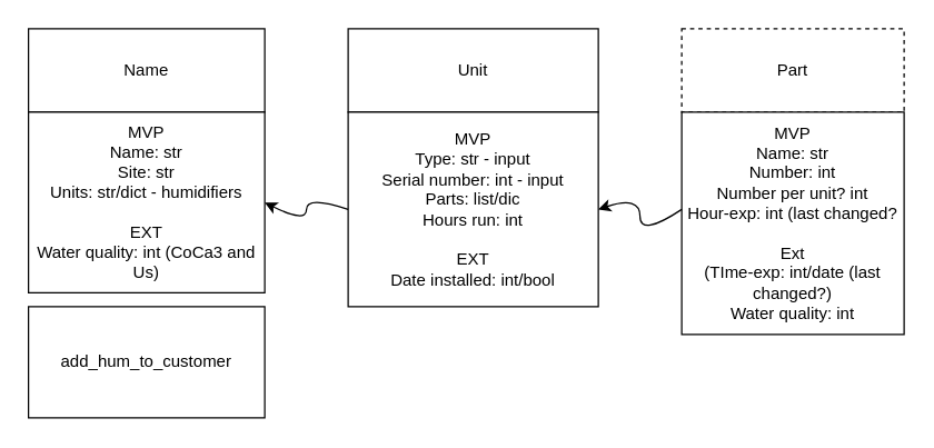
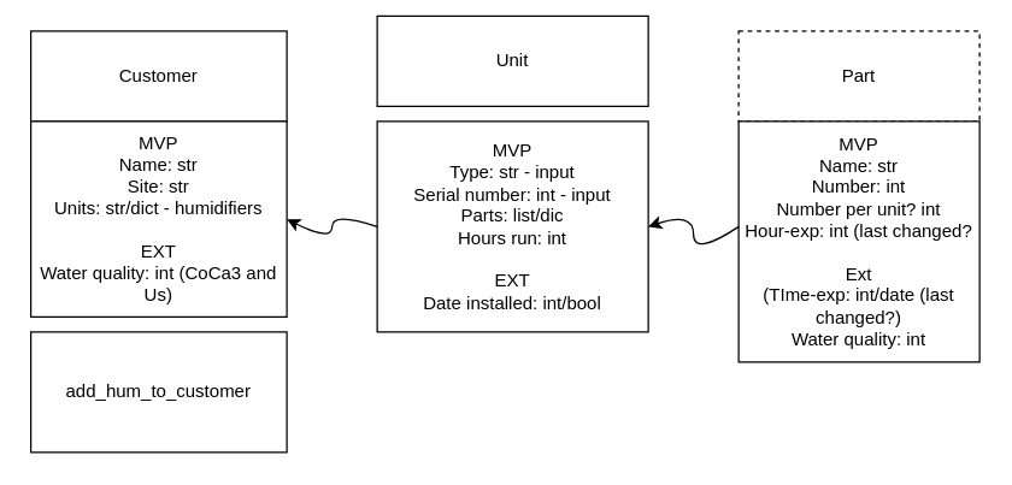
  <mxCell id="0" />
  <mxCell id="1" parent="0" />
- <mxCell id="2" value="Unit" style="rounded=0;whiteSpace=wrap;html=1;" parent="1" vertex="1"><mxGeometry x="250" y="20" width="180" height="60" as="geometry" /></mxCell>
+ <mxCell id="2" value="Unit" style="rounded=0;whiteSpace=wrap;html=1;" parent="1" vertex="1"><mxGeometry x="250" y="10" width="180" height="60" as="geometry" /></mxCell>
  <mxCell id="3" value="MVP&lt;br&gt;Type: str - input&lt;br&gt;Serial number: int - input&lt;br&gt;Parts: list/dic&lt;br&gt;Hours run: int&lt;br&gt;&lt;br&gt;EXT&lt;br&gt;Date installed: int/bool" style="rounded=0;whiteSpace=wrap;html=1;" parent="1" vertex="1"><mxGeometry x="250" y="80" width="180" height="140" as="geometry" /></mxCell>
  <mxCell id="4" style="edgeStyle=orthogonalEdgeStyle;rounded=0;orthogonalLoop=1;jettySize=auto;html=1;exitX=0.5;exitY=1;exitDx=0;exitDy=0;" parent="1" source="2" target="2" edge="1"><mxGeometry relative="1" as="geometry" /></mxCell>
  <mxCell id="5" value="Part" style="rounded=0;whiteSpace=wrap;html=1;dashed=1;" parent="1" vertex="1"><mxGeometry x="490" y="20" width="160" height="60" as="geometry" /></mxCell>
  <mxCell id="6" value="MVP&lt;br&gt;Name: str&lt;br&gt;Number: int&lt;br&gt;Number per unit? int&lt;br&gt;Hour-exp: int (last changed?&lt;br&gt;&lt;br&gt;Ext&lt;br&gt;(TIme-exp: int/date (last changed?)&lt;br&gt;Water quality: int" style="rounded=0;whiteSpace=wrap;html=1;" parent="1" vertex="1"><mxGeometry x="490" y="80" width="160" height="160" as="geometry" /></mxCell>
- <mxCell id="7" value="Name" style="rounded=0;whiteSpace=wrap;html=1;" parent="1" vertex="1"><mxGeometry x="20" y="20" width="170" height="60" as="geometry" /></mxCell>
+ <mxCell id="7" value="Customer" style="rounded=0;whiteSpace=wrap;html=1;" parent="1" vertex="1"><mxGeometry x="20" y="20" width="170" height="60" as="geometry" /></mxCell>
  <mxCell id="8" value="MVP&lt;br&gt;Name: str&lt;br&gt;Site: str&lt;br&gt;Units: str/dict - humidifiers&lt;br&gt;&lt;br&gt;EXT&lt;br&gt;Water quality: int (CoCa3 and Us)" style="rounded=0;whiteSpace=wrap;html=1;" parent="1" vertex="1"><mxGeometry x="20" y="80" width="170" height="130" as="geometry" /></mxCell>
  <mxCell id="9" value="add_hum_to_customer&lt;br&gt;" style="rounded=0;whiteSpace=wrap;html=1;" parent="1" vertex="1"><mxGeometry x="20" y="220" width="170" height="80" as="geometry" /></mxCell>
  <mxCell id="10" value="" style="curved=1;endArrow=classic;html=1;rounded=0;exitX=0;exitY=0.5;exitDx=0;exitDy=0;entryX=1;entryY=0.5;entryDx=0;entryDy=0;" edge="1" parent="1" source="3" target="8"><mxGeometry width="50" height="50" relative="1" as="geometry"><mxPoint x="280" y="210" as="sourcePoint" /><mxPoint x="330" y="160" as="targetPoint" /><Array as="points"><mxPoint x="220" y="140" /><mxPoint x="220" y="160" /></Array></mxGeometry></mxCell>
  <mxCell id="11" value="" style="curved=1;endArrow=classic;html=1;rounded=0;entryX=1;entryY=0.5;entryDx=0;entryDy=0;" edge="1" parent="1" target="3"><mxGeometry width="50" height="50" relative="1" as="geometry"><mxPoint x="490" y="150" as="sourcePoint" /><mxPoint x="540" y="100" as="targetPoint" /><Array as="points"><mxPoint x="460" y="170" /><mxPoint x="460" y="140" /></Array></mxGeometry></mxCell>
